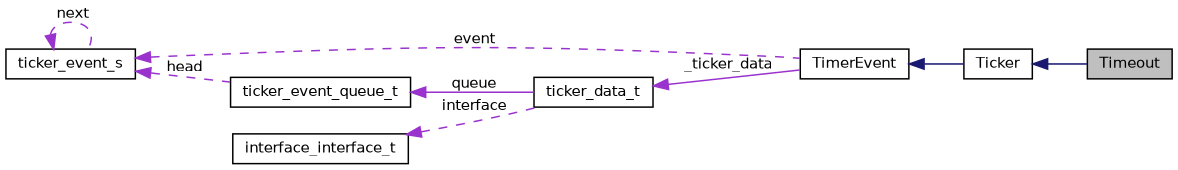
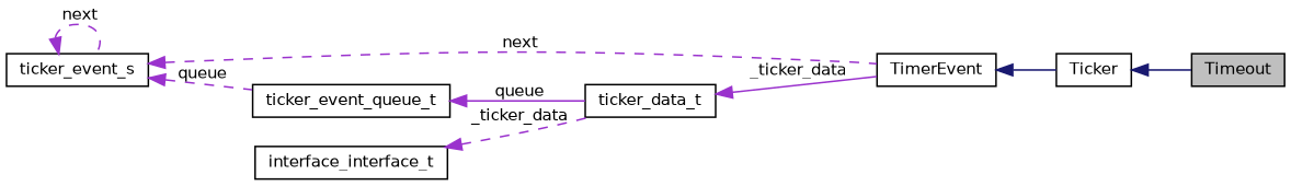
  digraph {
    rankdir=LR
    node [color=black fillcolor=white fontname=Helvetica fontsize=10 shape=record style=filled]
    edge [color=darkorchid3 dir=back fontname=Helvetica fontsize=10 labelfontname=Helvetica labelfontsize=10 style=solid]
    n1 [fillcolor=grey75 fontcolor=black height=0.2 label=Timeout width=0.4]
    n2 [height=0.2 label=Ticker width=0.4]
    n3 [height=0.2 label=TimerEvent width=0.4]
    n4 [height=0.2 label=ticker_event_s width=0.4]
    n5 [height=0.2 label=ticker_event_queue_t width=0.4]
    n6 [height=0.2 label=ticker_data_t width=0.4]
    n7 [height=0.2 label=interface_interface_t width=0.4]
    n2 -> n1 [color=midnightblue]
    n3 -> n2 [color=midnightblue]
-   n4 -> n3 [label=" event" style=dashed]
+   n4 -> n3 [label=" next" style=dashed]
    n4 -> n4 [label=" next" style=dashed]
-   n4 -> n5 [label=" head" style=dashed]
+   n4 -> n5 [label=" queue" style=dashed]
    n5 -> n6 [label=" queue"]
    n6 -> n3 [label=" _ticker_data"]
-   n7 -> n6 [label=" interface" style=dashed]
+   n7 -> n6 [label=" _ticker_data" style=dashed]
  }
